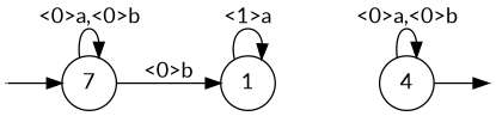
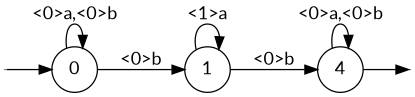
  digraph {
    fontname=Lato
    rankdir=LR
    vcsn_context="lal_char(ab), zmin"
    node [fontname=Lato shape=circle]
    edge [fontname=Lato]
    I0 [shape=point width=0]
    F2 [shape=point width=0]
-   0 [label=7]
+   0
    1
    n5 [label=4]
    subgraph sub_1 {
      I0
      F2
    }
    I0 -> 0
    0 -> 0 [label="<0>a,<0>b"]
    0 -> 1 [label="<0>b"]
    1 -> 1 [label="<1>a"]
+   1 -> n5 [label="<0>b"]
    n5 -> F2
    n5 -> n5 [label="<0>a,<0>b"]
  }
